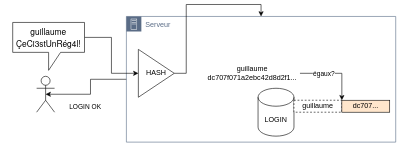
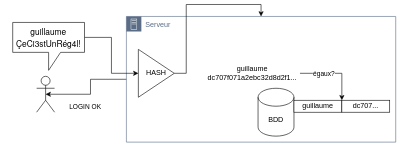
  <mxCell id="0" />
  <mxCell id="1" parent="0" />
  <mxCell id="2" style="edgeStyle=orthogonalEdgeStyle;rounded=0;orthogonalLoop=1;jettySize=auto;html=1;exitX=0;exitY=0.5;exitDx=0;exitDy=0;entryX=0.5;entryY=0.5;entryDx=0;entryDy=0;entryPerimeter=0;" edge="1" parent="1" source="4" target="17"><mxGeometry relative="1" as="geometry" /></mxCell>
  <mxCell id="3" value="LOGIN OK" style="edgeLabel;html=1;align=center;verticalAlign=middle;resizable=0;points=[];" vertex="1" connectable="0" parent="2"><mxGeometry x="0.379" y="1" relative="1" as="geometry"><mxPoint x="15" y="19" as="offset" /></mxGeometry></mxCell>
  <mxCell id="4" value="Serveur" style="points=[[0,0],[0.25,0],[0.5,0],[0.75,0],[1,0],[1,0.25],[1,0.5],[1,0.75],[1,1],[0.75,1],[0.5,1],[0.25,1],[0,1],[0,0.75],[0,0.5],[0,0.25]];outlineConnect=0;gradientColor=none;html=1;whiteSpace=wrap;fontSize=12;fontStyle=0;shape=mxgraph.aws4.group;grIcon=mxgraph.aws4.group_on_premise;strokeColor=#5A6C86;fillColor=none;verticalAlign=top;align=left;spacingLeft=30;fontColor=#5A6C86;dashed=0;" vertex="1" parent="1"><mxGeometry x="210" y="20" width="450" height="210" as="geometry" /></mxCell>
  <mxCell id="5" style="edgeStyle=orthogonalEdgeStyle;rounded=0;orthogonalLoop=1;jettySize=auto;html=1;exitX=0;exitY=0;exitDx=120;exitDy=25;exitPerimeter=0;entryX=0;entryY=0.5;entryDx=0;entryDy=0;" edge="1" parent="1" source="18" target="15"><mxGeometry relative="1" as="geometry" /></mxCell>
  <mxCell id="6" value="" style="group" vertex="1" connectable="0" parent="1"><mxGeometry x="430" y="140" width="220" height="80" as="geometry" /></mxCell>
- <mxCell id="7" value="LOGIN" style="shape=cylinder3;whiteSpace=wrap;html=1;boundedLbl=1;backgroundOutline=1;size=15;" vertex="1" parent="6"><mxGeometry width="60" height="80" as="geometry" /></mxCell>
+ <mxCell id="7" value="BDD" style="shape=cylinder3;whiteSpace=wrap;html=1;boundedLbl=1;backgroundOutline=1;size=15;" vertex="1" parent="6"><mxGeometry width="60" height="80" as="geometry" /></mxCell>
  <mxCell id="8" value="" style="group" vertex="1" connectable="0" parent="6"><mxGeometry x="60" y="20" width="160" height="20" as="geometry" /></mxCell>
- <mxCell id="9" value="guillaume" style="rounded=0;whiteSpace=wrap;html=1;dashed=1;" vertex="1" parent="8"><mxGeometry width="80" height="20" as="geometry" /></mxCell>
- <mxCell id="10" value="dc707..." style="rounded=0;whiteSpace=wrap;html=1;fillColor=#ffe6cc;" vertex="1" parent="8"><mxGeometry x="80" width="80" height="20" as="geometry" /></mxCell>
+ <mxCell id="9" value="guillaume" style="rounded=0;whiteSpace=wrap;html=1;" vertex="1" parent="8"><mxGeometry width="80" height="20" as="geometry" /></mxCell>
+ <mxCell id="10" value="dc707..." style="rounded=0;whiteSpace=wrap;html=1;" vertex="1" parent="8"><mxGeometry x="80" width="80" height="20" as="geometry" /></mxCell>
  <mxCell id="11" style="edgeStyle=orthogonalEdgeStyle;rounded=0;orthogonalLoop=1;jettySize=auto;html=1;exitX=1;exitY=0.5;exitDx=0;exitDy=0;entryX=0;entryY=0;entryDx=0;entryDy=0;" edge="1" parent="1" source="13" target="10"><mxGeometry relative="1" as="geometry" /></mxCell>
  <mxCell id="12" value="égaux?" style="edgeLabel;html=1;align=center;verticalAlign=middle;resizable=0;points=[];" vertex="1" connectable="0" parent="11"><mxGeometry x="-0.036" y="3" relative="1" as="geometry"><mxPoint x="-15.83" y="3" as="offset" /></mxGeometry></mxCell>
- <mxCell id="13" value="guillaume&lt;br&gt;dc707f071a2ebc42d8d2f1..." style="text;strokeColor=none;align=center;verticalAlign=middle;rounded=0;html=1;horizontal=1;" vertex="1" parent="1"><mxGeometry x="340" y="90" width="160" height="50" as="geometry" /></mxCell>
+ <mxCell id="13" value="guillaume&lt;br&gt;dc707f071a2ebc32d8d2f1..." style="text;strokeColor=none;align=center;verticalAlign=middle;rounded=0;html=1;horizontal=1;" vertex="1" parent="1"><mxGeometry x="340" y="90" width="160" height="50" as="geometry" /></mxCell>
  <mxCell id="14" style="edgeStyle=orthogonalEdgeStyle;rounded=0;orthogonalLoop=1;jettySize=auto;html=1;exitX=1;exitY=0.5;exitDx=0;exitDy=0;" edge="1" parent="1" source="15" target="4"><mxGeometry relative="1" as="geometry" /></mxCell>
  <mxCell id="15" value="HASH" style="triangle;whiteSpace=wrap;html=1;fillColor=none;" vertex="1" parent="1"><mxGeometry x="230" y="75" width="60" height="80" as="geometry" /></mxCell>
  <mxCell id="16" value="" style="group" vertex="1" connectable="0" parent="1"><mxGeometry x="20" y="30" width="120" height="150" as="geometry" /></mxCell>
  <mxCell id="17" value="" style="shape=umlActor;verticalLabelPosition=bottom;verticalAlign=top;html=1;outlineConnect=0;" vertex="1" parent="16"><mxGeometry x="40" y="90" width="30" height="60" as="geometry" /></mxCell>
  <mxCell id="18" value="&lt;p class=&quot;p1&quot; style=&quot;margin: 0px ; font-stretch: normal ; line-height: normal ; font-family: &amp;#34;helvetica neue&amp;#34;&quot;&gt;&lt;font style=&quot;font-size: 14px&quot;&gt;guillaume&lt;br&gt;ÇeCi3stUnRég4l!&lt;/font&gt;&lt;/p&gt;" style="shape=callout;whiteSpace=wrap;html=1;perimeter=calloutPerimeter;" vertex="1" parent="16"><mxGeometry width="120" height="80" as="geometry" /></mxCell>
